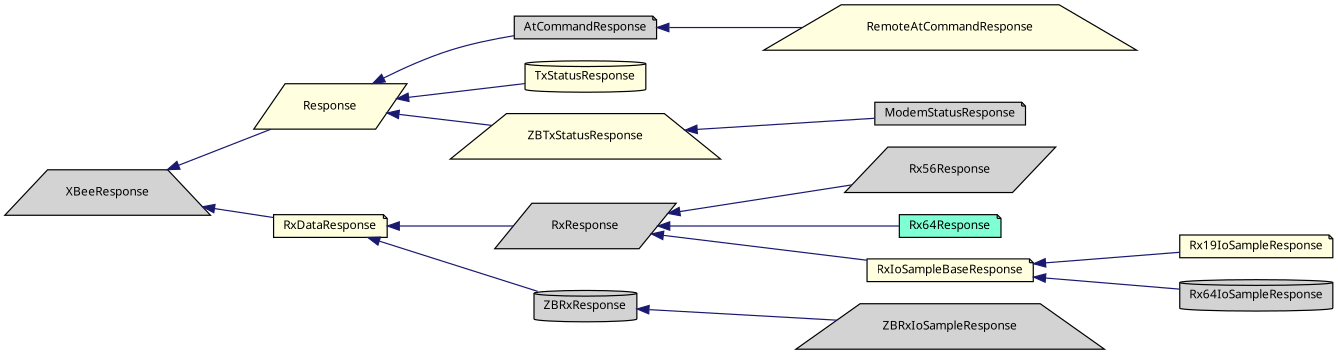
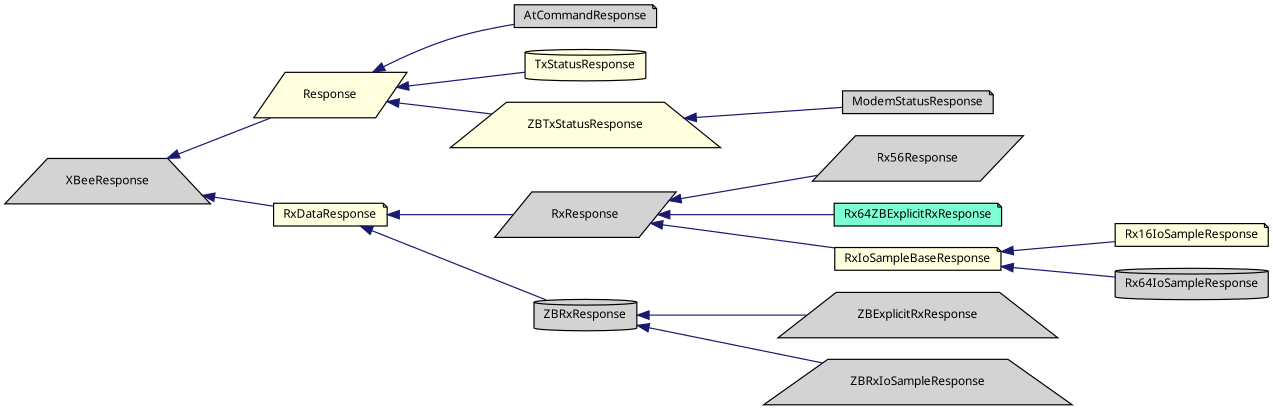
  digraph {
    fontname="Noto Sans"
    rankdir=LR
    node [color=black fillcolor=lightgrey fontname="Noto Sans" fontsize=10 shape=note style=filled]
    edge [color=midnightblue dir=back fontname="Noto Sans" fontsize=10 labelfontname=Helvetica labelfontsize=10 style=solid]
    n1 [fontcolor=black height=0.2 label=XBeeResponse shape=trapezium width=0.4]
    n2 [fillcolor=lightyellow height=0.2 label=Response shape=parallelogram width=0.4]
    n3 [fillcolor=lightyellow height=0.2 label=RxDataResponse width=0.4]
    n4 [height=0.2 label=AtCommandResponse width=0.4]
    n5 [fillcolor=lightyellow height=0.2 label=TxStatusResponse shape=cylinder width=0.4]
    n6 [fillcolor=lightyellow height=0.2 label=ZBTxStatusResponse shape=trapezium width=0.4]
    n7 [height=0.2 label=ModemStatusResponse width=0.4]
    n8 [height=0.2 label=RxResponse shape=parallelogram width=0.4]
    n9 [height=0.2 label=ZBRxResponse shape=cylinder width=0.4]
-   n10 [fillcolor=lightyellow height=0.2 label=RemoteAtCommandResponse shape=trapezium width=0.4]
    n11 [height=0.2 label=Rx56Response shape=parallelogram width=0.4]
-   n12 [fillcolor=aquamarine height=0.2 label=Rx64Response width=0.4]
+   n12 [fillcolor=aquamarine height=0.2 label=Rx64ZBExplicitRxResponse width=0.4]
    n13 [fillcolor=lightyellow height=0.2 label=RxIoSampleBaseResponse width=0.4]
+   n14 [height=0.2 label=ZBExplicitRxResponse shape=trapezium width=0.4]
    n15 [height=0.2 label=ZBRxIoSampleResponse shape=trapezium width=0.4]
-   n16 [fillcolor=lightyellow height=0.2 label=Rx19IoSampleResponse width=0.4]
+   n16 [fillcolor=lightyellow height=0.2 label=Rx16IoSampleResponse width=0.4]
    n17 [height=0.2 label=Rx64IoSampleResponse shape=cylinder width=0.4]
    n1 -> n2
    n1 -> n3
    n2 -> n4
    n2 -> n5
    n2 -> n6
    n3 -> n8
    n3 -> n9
-   n4 -> n10
    n6 -> n7
    n8 -> n11
    n8 -> n12
    n8 -> n13
+   n9 -> n14
    n9 -> n15
    n13 -> n16
    n13 -> n17
  }
